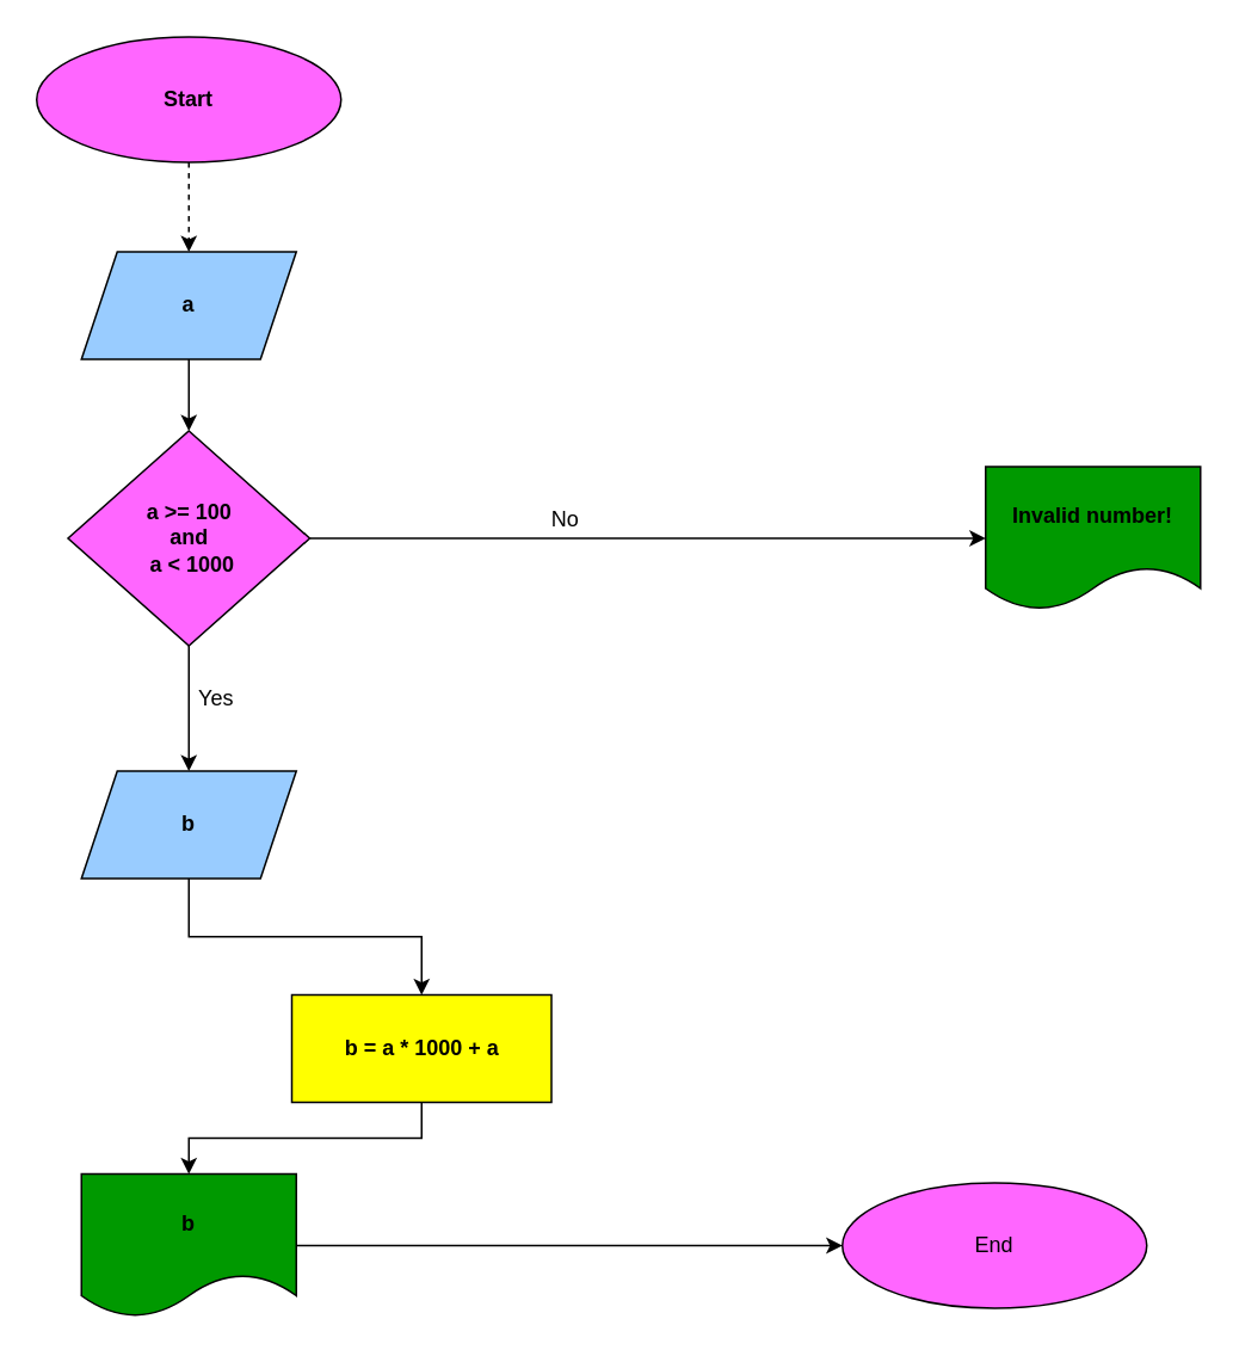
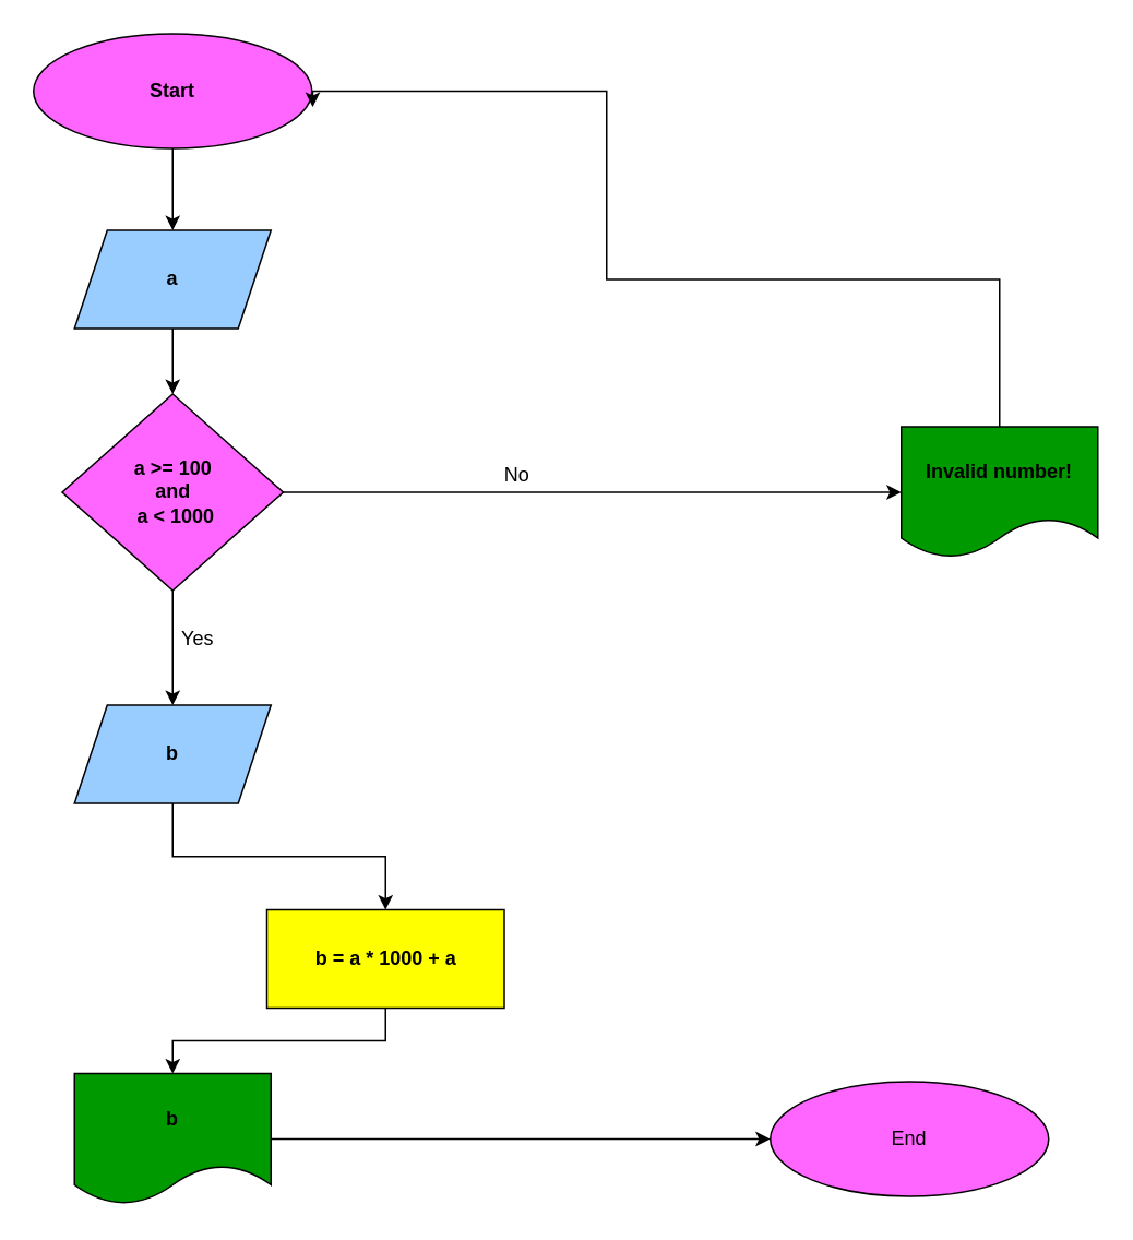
  <mxCell id="0" />
  <mxCell id="1" parent="0" />
- <mxCell id="2" value="" style="edgeStyle=orthogonalEdgeStyle;rounded=0;orthogonalLoop=1;jettySize=auto;html=1;dashed=1;" edge="1" parent="1" source="3" target="6"><mxGeometry relative="1" as="geometry" /></mxCell>
+ <mxCell id="2" value="" style="edgeStyle=orthogonalEdgeStyle;rounded=0;orthogonalLoop=1;jettySize=auto;html=1;" edge="1" parent="1" source="3" target="6"><mxGeometry relative="1" as="geometry" /></mxCell>
  <mxCell id="3" value="&lt;b&gt;Start&lt;/b&gt;" style="ellipse;whiteSpace=wrap;html=1;fillColor=#FF66FF;" vertex="1" parent="1"><mxGeometry x="20" y="20" width="170" height="70" as="geometry" /></mxCell>
  <mxCell id="4" value="End" style="ellipse;whiteSpace=wrap;html=1;fillColor=#FF66FF;" vertex="1" parent="1"><mxGeometry x="470" y="660" width="170" height="70" as="geometry" /></mxCell>
  <mxCell id="5" value="" style="edgeStyle=orthogonalEdgeStyle;rounded=0;orthogonalLoop=1;jettySize=auto;html=1;" edge="1" parent="1" source="6" target="9"><mxGeometry relative="1" as="geometry" /></mxCell>
  <mxCell id="6" value="&lt;b&gt;a&lt;/b&gt;" style="shape=parallelogram;perimeter=parallelogramPerimeter;whiteSpace=wrap;html=1;fixedSize=1;fillColor=#99CCFF;" vertex="1" parent="1"><mxGeometry x="45" y="140" width="120" height="60" as="geometry" /></mxCell>
  <mxCell id="7" value="" style="edgeStyle=orthogonalEdgeStyle;rounded=0;orthogonalLoop=1;jettySize=auto;html=1;" edge="1" parent="1" source="9" target="11"><mxGeometry relative="1" as="geometry" /></mxCell>
  <mxCell id="8" value="" style="edgeStyle=orthogonalEdgeStyle;rounded=0;orthogonalLoop=1;jettySize=auto;html=1;" edge="1" parent="1" source="9" target="14"><mxGeometry relative="1" as="geometry" /></mxCell>
  <mxCell id="9" value="&lt;b&gt;a &amp;gt;= 100&lt;br&gt;and&lt;br&gt;&amp;nbsp;a &amp;lt; 1000&lt;/b&gt;" style="rhombus;whiteSpace=wrap;html=1;fillColor=#ff66ff;" vertex="1" parent="1"><mxGeometry x="37.5" y="240" width="135" height="120" as="geometry" /></mxCell>
+ <mxCell id="10" style="edgeStyle=orthogonalEdgeStyle;rounded=0;orthogonalLoop=1;jettySize=auto;html=1;entryX=1.003;entryY=0.639;entryDx=0;entryDy=0;entryPerimeter=0;" edge="1" parent="1" source="11" target="3"><mxGeometry relative="1" as="geometry"><Array as="points"><mxPoint x="610" y="170" /><mxPoint x="370" y="170" /><mxPoint x="370" y="55" /><mxPoint x="191" y="55" /></Array></mxGeometry></mxCell>
  <mxCell id="11" value="&lt;b&gt;Invalid number!&lt;/b&gt;" style="shape=document;whiteSpace=wrap;html=1;boundedLbl=1;fillColor=#009900;" vertex="1" parent="1"><mxGeometry x="550" y="260" width="120" height="80" as="geometry" /></mxCell>
  <mxCell id="12" value="No" style="text;html=1;align=center;verticalAlign=middle;resizable=0;points=[];autosize=1;strokeColor=none;fillColor=none;" vertex="1" parent="1"><mxGeometry x="300" y="280" width="30" height="20" as="geometry" /></mxCell>
  <mxCell id="13" value="" style="edgeStyle=orthogonalEdgeStyle;rounded=0;orthogonalLoop=1;jettySize=auto;html=1;" edge="1" parent="1" source="14" target="16"><mxGeometry relative="1" as="geometry" /></mxCell>
  <mxCell id="14" value="&lt;b&gt;b&lt;/b&gt;" style="shape=parallelogram;perimeter=parallelogramPerimeter;whiteSpace=wrap;html=1;fixedSize=1;fillColor=#99CCFF;" vertex="1" parent="1"><mxGeometry x="45" y="430" width="120" height="60" as="geometry" /></mxCell>
  <mxCell id="15" value="" style="edgeStyle=orthogonalEdgeStyle;rounded=0;orthogonalLoop=1;jettySize=auto;html=1;" edge="1" parent="1" source="16" target="18"><mxGeometry relative="1" as="geometry" /></mxCell>
  <mxCell id="16" value="&lt;b&gt;b = a * 1000 + a&lt;/b&gt;" style="whiteSpace=wrap;html=1;fillColor=#FFFF00;" vertex="1" parent="1"><mxGeometry x="162.5" y="555" width="145" height="60" as="geometry" /></mxCell>
  <mxCell id="17" style="edgeStyle=orthogonalEdgeStyle;rounded=0;orthogonalLoop=1;jettySize=auto;html=1;entryX=0;entryY=0.5;entryDx=0;entryDy=0;" edge="1" parent="1" source="18" target="4"><mxGeometry relative="1" as="geometry" /></mxCell>
  <mxCell id="18" value="&lt;b&gt;b&lt;/b&gt;" style="shape=document;whiteSpace=wrap;html=1;boundedLbl=1;fillColor=#009900;" vertex="1" parent="1"><mxGeometry x="45" y="655" width="120" height="80" as="geometry" /></mxCell>
  <mxCell id="19" value="Yes" style="text;html=1;align=center;verticalAlign=middle;resizable=0;points=[];autosize=1;strokeColor=none;fillColor=none;" vertex="1" parent="1"><mxGeometry x="105" y="380" width="30" height="20" as="geometry" /></mxCell>
